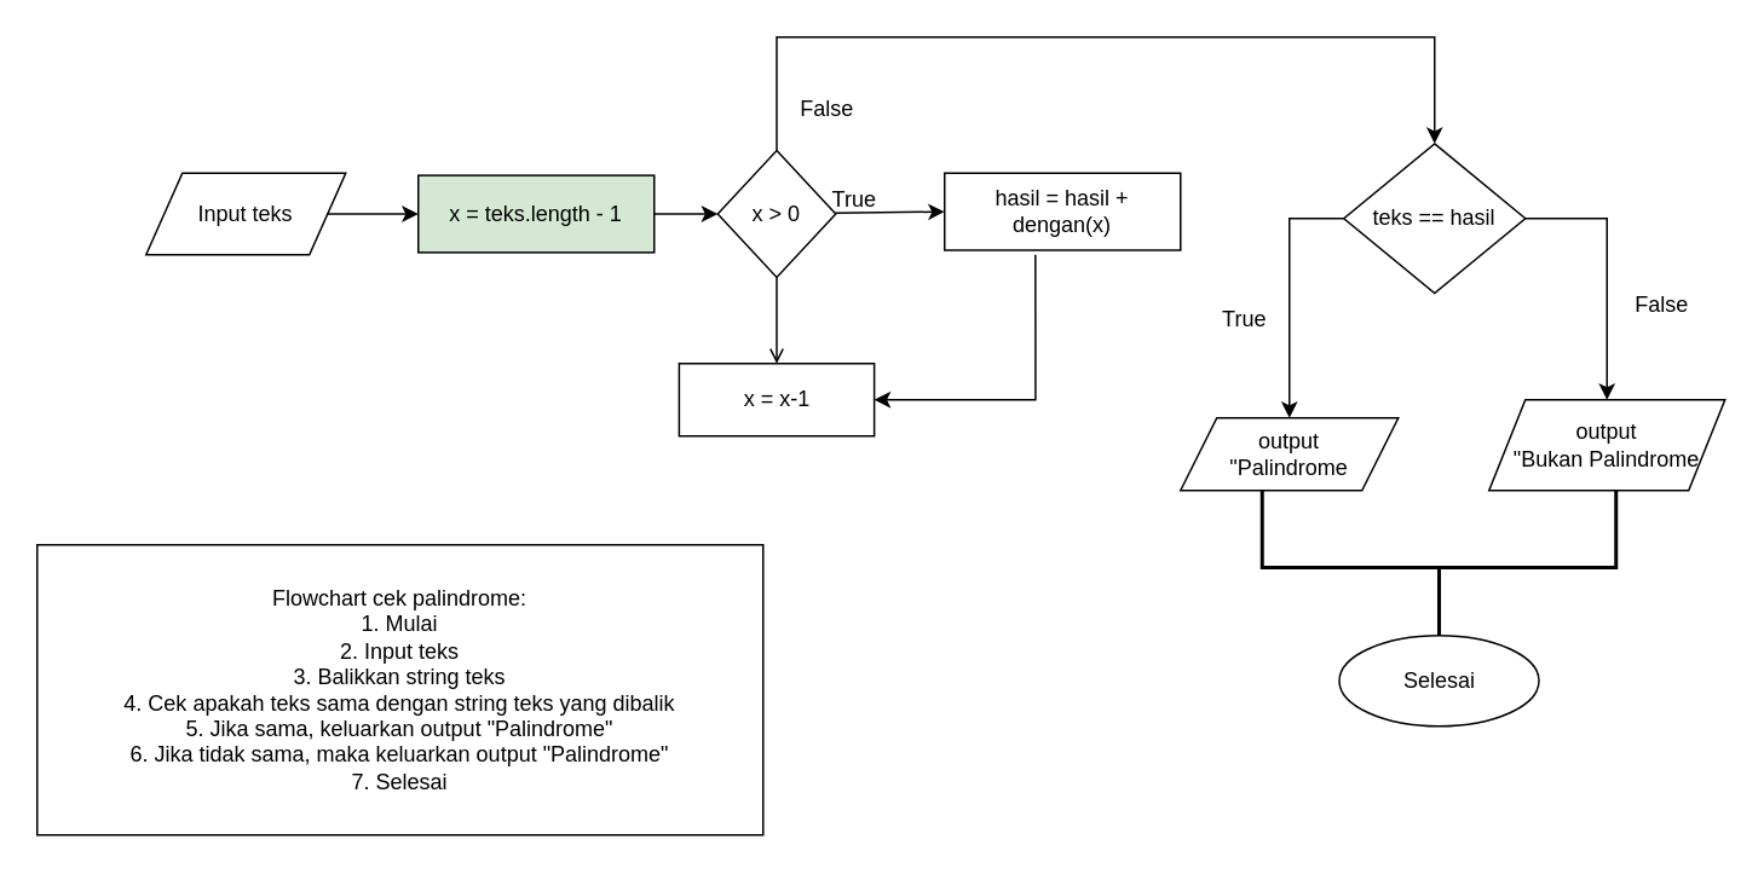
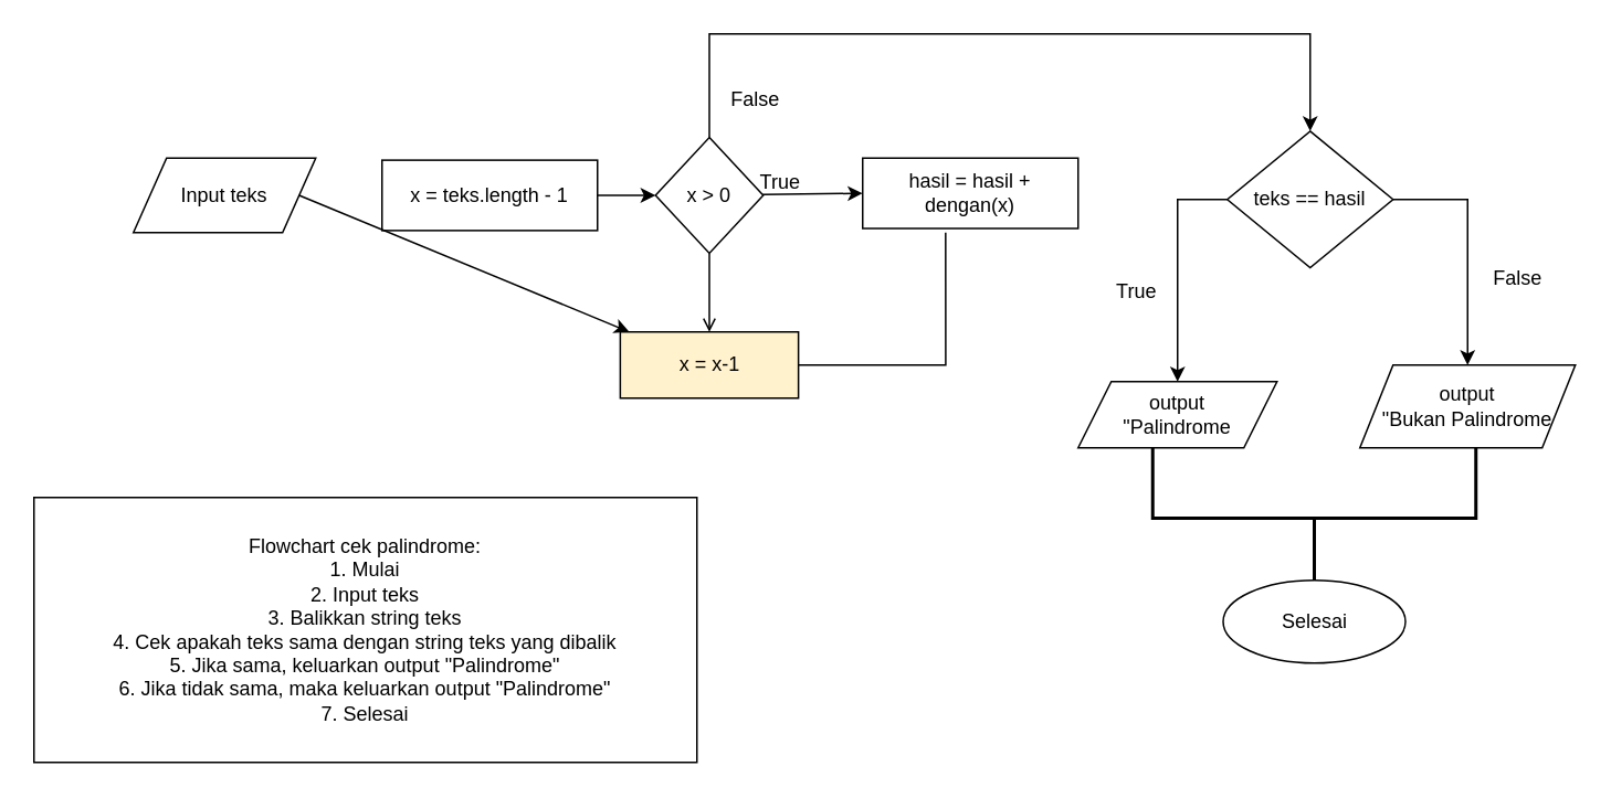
  <mxCell id="0" />
  <mxCell id="1" parent="0" />
  <mxCell id="2" value="Input teks" style="shape=parallelogram;perimeter=parallelogramPerimeter;whiteSpace=wrap;html=1;fixedSize=1;" vertex="1" parent="1"><mxGeometry x="80" y="95" width="110" height="45" as="geometry" /></mxCell>
- <mxCell id="3" value="x = teks.length - 1" style="rounded=0;whiteSpace=wrap;html=1;fillColor=#d5e8d4;" vertex="1" parent="1"><mxGeometry x="230" y="96.25" width="130" height="42.5" as="geometry" /></mxCell>
- <mxCell id="4" value="" style="endArrow=classic;html=1;rounded=0;exitX=1;exitY=0.5;exitDx=0;exitDy=0;entryX=0;entryY=0.5;entryDx=0;entryDy=0;" edge="1" parent="1" source="2" target="3"><mxGeometry width="50" height="50" relative="1" as="geometry"><mxPoint x="350" y="300" as="sourcePoint" /><mxPoint x="400" y="250" as="targetPoint" /></mxGeometry></mxCell>
+ <mxCell id="3" value="x = teks.length - 1" style="rounded=0;whiteSpace=wrap;html=1;" vertex="1" parent="1"><mxGeometry x="230" y="96.25" width="130" height="42.5" as="geometry" /></mxCell>
+ <mxCell id="4" value="" style="endArrow=classic;html=1;rounded=0;exitX=1;exitY=0.5;exitDx=0;exitDy=0;" edge="1" parent="1" source="2" target="9"><mxGeometry width="50" height="50" relative="1" as="geometry"><mxPoint x="350" y="300" as="sourcePoint" /><mxPoint x="400" y="250" as="targetPoint" /></mxGeometry></mxCell>
  <mxCell id="5" value="x &amp;gt; 0" style="rhombus;whiteSpace=wrap;html=1;" vertex="1" parent="1"><mxGeometry x="395" y="82.5" width="65" height="70" as="geometry" /></mxCell>
  <mxCell id="6" value="" style="endArrow=classic;html=1;rounded=0;entryX=0;entryY=0.5;entryDx=0;entryDy=0;exitX=1;exitY=0.5;exitDx=0;exitDy=0;" edge="1" parent="1" source="3" target="5"><mxGeometry width="50" height="50" relative="1" as="geometry"><mxPoint x="350" y="300" as="sourcePoint" /><mxPoint x="400" y="250" as="targetPoint" /></mxGeometry></mxCell>
  <mxCell id="7" value="hasil = hasil + dengan(x)" style="rounded=0;whiteSpace=wrap;html=1;" vertex="1" parent="1"><mxGeometry x="520" y="95" width="130" height="42.5" as="geometry" /></mxCell>
  <mxCell id="8" value="" style="endArrow=classic;html=1;rounded=0;entryX=0;entryY=0.5;entryDx=0;entryDy=0;" edge="1" parent="1" source="5" target="7"><mxGeometry width="50" height="50" relative="1" as="geometry"><mxPoint x="350" y="300" as="sourcePoint" /><mxPoint x="400" y="250" as="targetPoint" /></mxGeometry></mxCell>
- <mxCell id="9" value="x = x-1" style="rounded=0;whiteSpace=wrap;html=1;" vertex="1" parent="1"><mxGeometry x="373.75" y="200" width="107.5" height="40" as="geometry" /></mxCell>
+ <mxCell id="9" value="x = x-1" style="rounded=0;whiteSpace=wrap;html=1;fillColor=#fff2cc;" vertex="1" parent="1"><mxGeometry x="373.75" y="200" width="107.5" height="40" as="geometry" /></mxCell>
  <mxCell id="10" value="" style="endArrow=open;html=1;rounded=0;entryX=0.5;entryY=0;entryDx=0;entryDy=0;exitX=0.5;exitY=1;exitDx=0;exitDy=0;" edge="1" parent="1" source="5" target="9"><mxGeometry width="50" height="50" relative="1" as="geometry"><mxPoint x="350" y="230" as="sourcePoint" /><mxPoint x="400" y="180" as="targetPoint" /></mxGeometry></mxCell>
- <mxCell id="11" value="" style="edgeStyle=segmentEdgeStyle;endArrow=classic;html=1;rounded=0;exitX=0.385;exitY=1.059;exitDx=0;exitDy=0;exitPerimeter=0;entryX=1;entryY=0.5;entryDx=0;entryDy=0;" edge="1" parent="1" source="7" target="9"><mxGeometry width="50" height="50" relative="1" as="geometry"><mxPoint x="350" y="230" as="sourcePoint" /><mxPoint x="400" y="180" as="targetPoint" /><Array as="points"><mxPoint x="570" y="220" /></Array></mxGeometry></mxCell>
+ <mxCell id="11" value="" style="edgeStyle=segmentEdgeStyle;endArrow=none;html=1;rounded=0;exitX=0.385;exitY=1.059;exitDx=0;exitDy=0;exitPerimeter=0;entryX=1;entryY=0.5;entryDx=0;entryDy=0;" edge="1" parent="1" source="7" target="9"><mxGeometry width="50" height="50" relative="1" as="geometry"><mxPoint x="350" y="230" as="sourcePoint" /><mxPoint x="400" y="180" as="targetPoint" /><Array as="points"><mxPoint x="570" y="220" /></Array></mxGeometry></mxCell>
  <mxCell id="12" value="teks == hasil" style="rhombus;whiteSpace=wrap;html=1;" vertex="1" parent="1"><mxGeometry x="740" y="78.75" width="100" height="82.5" as="geometry" /></mxCell>
  <mxCell id="13" value="" style="edgeStyle=elbowEdgeStyle;elbow=vertical;endArrow=classic;html=1;rounded=0;exitX=0.5;exitY=0;exitDx=0;exitDy=0;entryX=0.5;entryY=0;entryDx=0;entryDy=0;" edge="1" parent="1" source="5" target="12"><mxGeometry width="50" height="50" relative="1" as="geometry"><mxPoint x="540" y="230" as="sourcePoint" /><mxPoint x="590" y="180" as="targetPoint" /><Array as="points"><mxPoint x="570" y="20" /></Array></mxGeometry></mxCell>
  <mxCell id="14" value="True" style="text;html=1;align=center;verticalAlign=middle;resizable=0;points=[];autosize=1;strokeColor=none;fillColor=none;" vertex="1" parent="1"><mxGeometry x="445" y="95" width="50" height="30" as="geometry" /></mxCell>
  <mxCell id="15" value="False" style="text;html=1;align=center;verticalAlign=middle;resizable=0;points=[];autosize=1;strokeColor=none;fillColor=none;" vertex="1" parent="1"><mxGeometry x="430" y="45" width="50" height="30" as="geometry" /></mxCell>
  <mxCell id="16" value="output&lt;br&gt;&quot;Palindrome" style="shape=parallelogram;perimeter=parallelogramPerimeter;whiteSpace=wrap;html=1;fixedSize=1;" vertex="1" parent="1"><mxGeometry x="650" y="230" width="120" height="40" as="geometry" /></mxCell>
  <mxCell id="17" value="" style="edgeStyle=segmentEdgeStyle;endArrow=classic;html=1;rounded=0;entryX=0.5;entryY=0;entryDx=0;entryDy=0;exitX=0;exitY=0.5;exitDx=0;exitDy=0;" edge="1" parent="1" source="12" target="16"><mxGeometry width="50" height="50" relative="1" as="geometry"><mxPoint x="540" y="230" as="sourcePoint" /><mxPoint x="590" y="180" as="targetPoint" /><Array as="points"><mxPoint x="710" y="120" /></Array></mxGeometry></mxCell>
  <mxCell id="18" value="output&lt;br&gt;&quot;Bukan Palindrome" style="shape=parallelogram;perimeter=parallelogramPerimeter;whiteSpace=wrap;html=1;fixedSize=1;" vertex="1" parent="1"><mxGeometry x="820" y="220" width="130" height="50" as="geometry" /></mxCell>
  <mxCell id="19" value="" style="edgeStyle=segmentEdgeStyle;endArrow=classic;html=1;rounded=0;entryX=0.5;entryY=0;entryDx=0;entryDy=0;exitX=1;exitY=0.5;exitDx=0;exitDy=0;" edge="1" parent="1" source="12" target="18"><mxGeometry width="50" height="50" relative="1" as="geometry"><mxPoint x="770" y="250" as="sourcePoint" /><mxPoint x="820" y="200" as="targetPoint" /></mxGeometry></mxCell>
  <mxCell id="20" value="True" style="text;html=1;align=center;verticalAlign=middle;resizable=0;points=[];autosize=1;strokeColor=none;fillColor=none;" vertex="1" parent="1"><mxGeometry x="660" y="161.25" width="50" height="30" as="geometry" /></mxCell>
  <mxCell id="21" value="False" style="text;html=1;align=center;verticalAlign=middle;resizable=0;points=[];autosize=1;strokeColor=none;fillColor=none;" vertex="1" parent="1"><mxGeometry x="890" y="152.5" width="50" height="30" as="geometry" /></mxCell>
  <mxCell id="22" value="" style="strokeWidth=2;html=1;shape=mxgraph.flowchart.annotation_2;align=left;labelPosition=right;pointerEvents=1;rotation=-90;" vertex="1" parent="1"><mxGeometry x="750" y="215" width="85" height="195" as="geometry" /></mxCell>
  <mxCell id="23" value="Selesai" style="ellipse;whiteSpace=wrap;html=1;" vertex="1" parent="1"><mxGeometry x="737.5" y="350" width="110" height="50" as="geometry" /></mxCell>
  <mxCell id="24" value="Flowchart cek palindrome:&lt;br&gt;1. Mulai&lt;br&gt;2. Input teks&lt;br&gt;3. Balikkan string teks&lt;br&gt;4. Cek apakah teks sama dengan string teks yang dibalik&lt;br&gt;5. Jika sama, keluarkan output &quot;Palindrome&quot;&lt;br&gt;6. Jika tidak sama, maka keluarkan output &quot;Palindrome&quot;&lt;br&gt;7. Selesai" style="rounded=0;whiteSpace=wrap;html=1;" vertex="1" parent="1"><mxGeometry x="20" y="300" width="400" height="160" as="geometry" /></mxCell>
